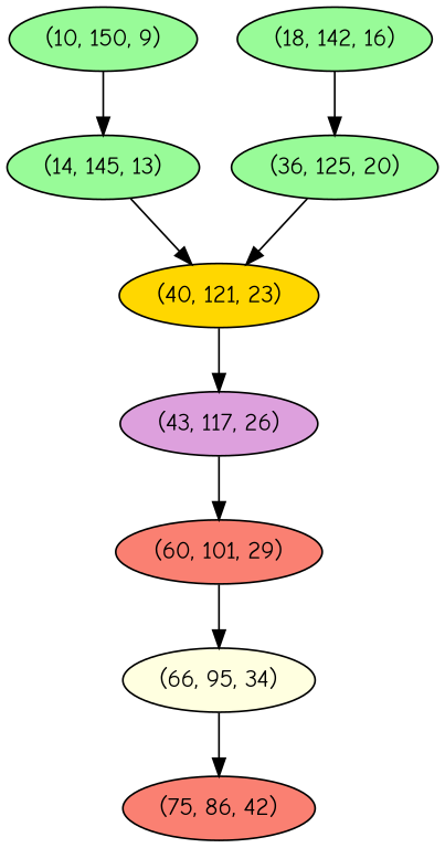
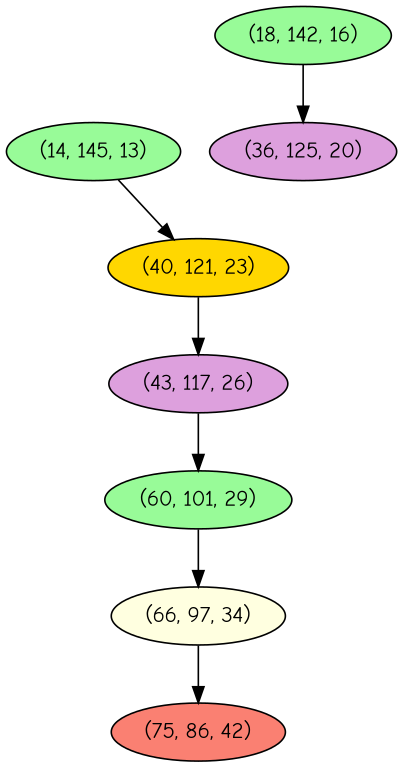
  digraph {
    fontname="Comic Neue"
    node [fillcolor=palegreen fontname="Comic Neue" style=filled]
    edge [fontname="Comic Neue"]
-   "(10, 150, 9)"
    "(14, 145, 13)"
    "(40, 121, 23)" [fillcolor=gold]
-   "(36, 125, 20)"
+   "(36, 125, 20)" [fillcolor=plum]
    "(18, 142, 16)"
    "(43, 117, 26)" [fillcolor=plum]
-   "(60, 101, 29)" [fillcolor=salmon]
-   "(66, 95, 34)" [fillcolor=lightyellow]
+   "(60, 101, 29)"
+   "(66, 95, 34)" [fillcolor=lightyellow label="(66, 97, 34)"]
    n9 [fillcolor=salmon label="(75, 86, 42)"]
-   "(10, 150, 9)" -> "(14, 145, 13)"
    "(14, 145, 13)" -> "(40, 121, 23)"
    "(40, 121, 23)" -> "(43, 117, 26)"
-   "(36, 125, 20)" -> "(40, 121, 23)"
    "(18, 142, 16)" -> "(36, 125, 20)"
    "(43, 117, 26)" -> "(60, 101, 29)"
    "(60, 101, 29)" -> "(66, 95, 34)"
    "(66, 95, 34)" -> n9
  }
